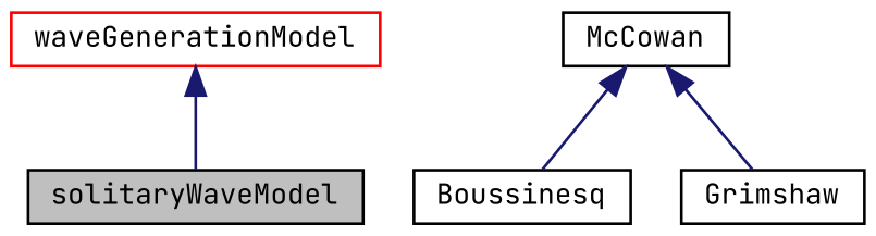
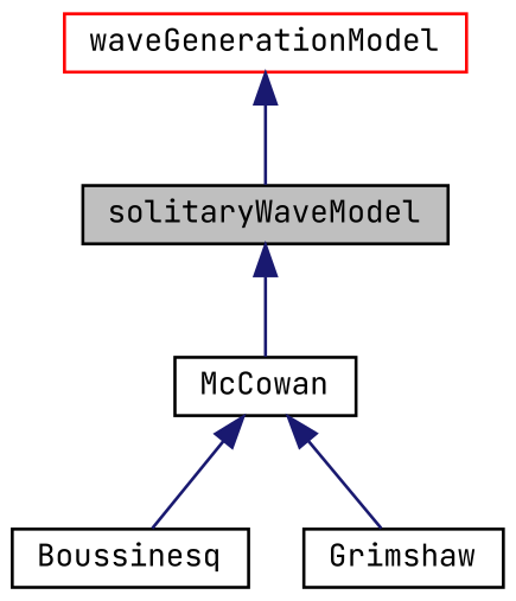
  digraph {
    fontname="JetBrains Mono"
    node [color=black fontname="JetBrains Mono" fontsize=10 shape=record]
    edge [color=midnightblue dir=back fontname="JetBrains Mono" fontsize=10 labelfontname=Helvetica labelfontsize=10 style=solid]
    n1 [fillcolor=grey75 fontcolor=black height=0.2 label=solitaryWaveModel style=filled width=0.4]
    n2 [height=0.2 label=McCowan width=0.4]
    n3 [height=0.2 label=Boussinesq width=0.4]
    n4 [height=0.2 label=Grimshaw width=0.4]
    n5 [color=red height=0.2 label=waveGenerationModel width=0.4]
+   n1 -> n2
    n2 -> n3
    n2 -> n4
    n5 -> n1
  }
